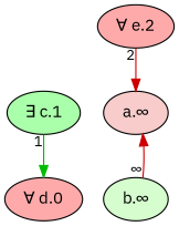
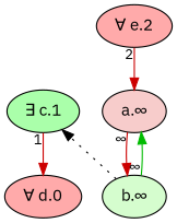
  digraph {
    fontname="IBM Plex Sans"
    node [fillcolor="#FFAAAA" fontname="IBM Plex Sans" fontsize=14 style=filled]
    edge [color="#CC0000" dir=forward fontname="IBM Plex Sans" fontsize=12 labeldistance=1.5 style=solid taillabel="∞"]
    n1 [label="∀ d.0"]
    n2 [label="∀ e.2"]
    n3 [fillcolor="#f7cccb" label="a.∞"]
    n4 [fillcolor="#AAFFAA" label="∃ c.1"]
    n5 [fillcolor="#d5fdce" label="b.∞"]
    subgraph sub_1 {
      rank=max
      n1
    }
    subgraph sub_2 {
      rank=min
      n2
    }
    n2 -> n3 [taillabel=2]
-   n4 -> n1 [color="#00BB00" taillabel=1]
-   n5 -> n3
+   n3 -> n5
+   n4 -> n1 [taillabel=1]
+   n5 -> n3 [color="#00BB00"]
+   n5 -> n4 [color=black constraint=false style=dotted taillabel=""]
  }
